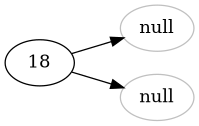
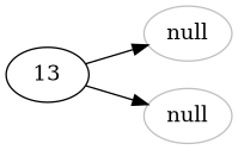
  digraph {
    rankdir=LR
    node [color=gray]
-   18 [color=black]
+   18 [color=black label=13]
    n2 [label=null]
    n3 [label=null]
    18 -> n2
    18 -> n3
  }
